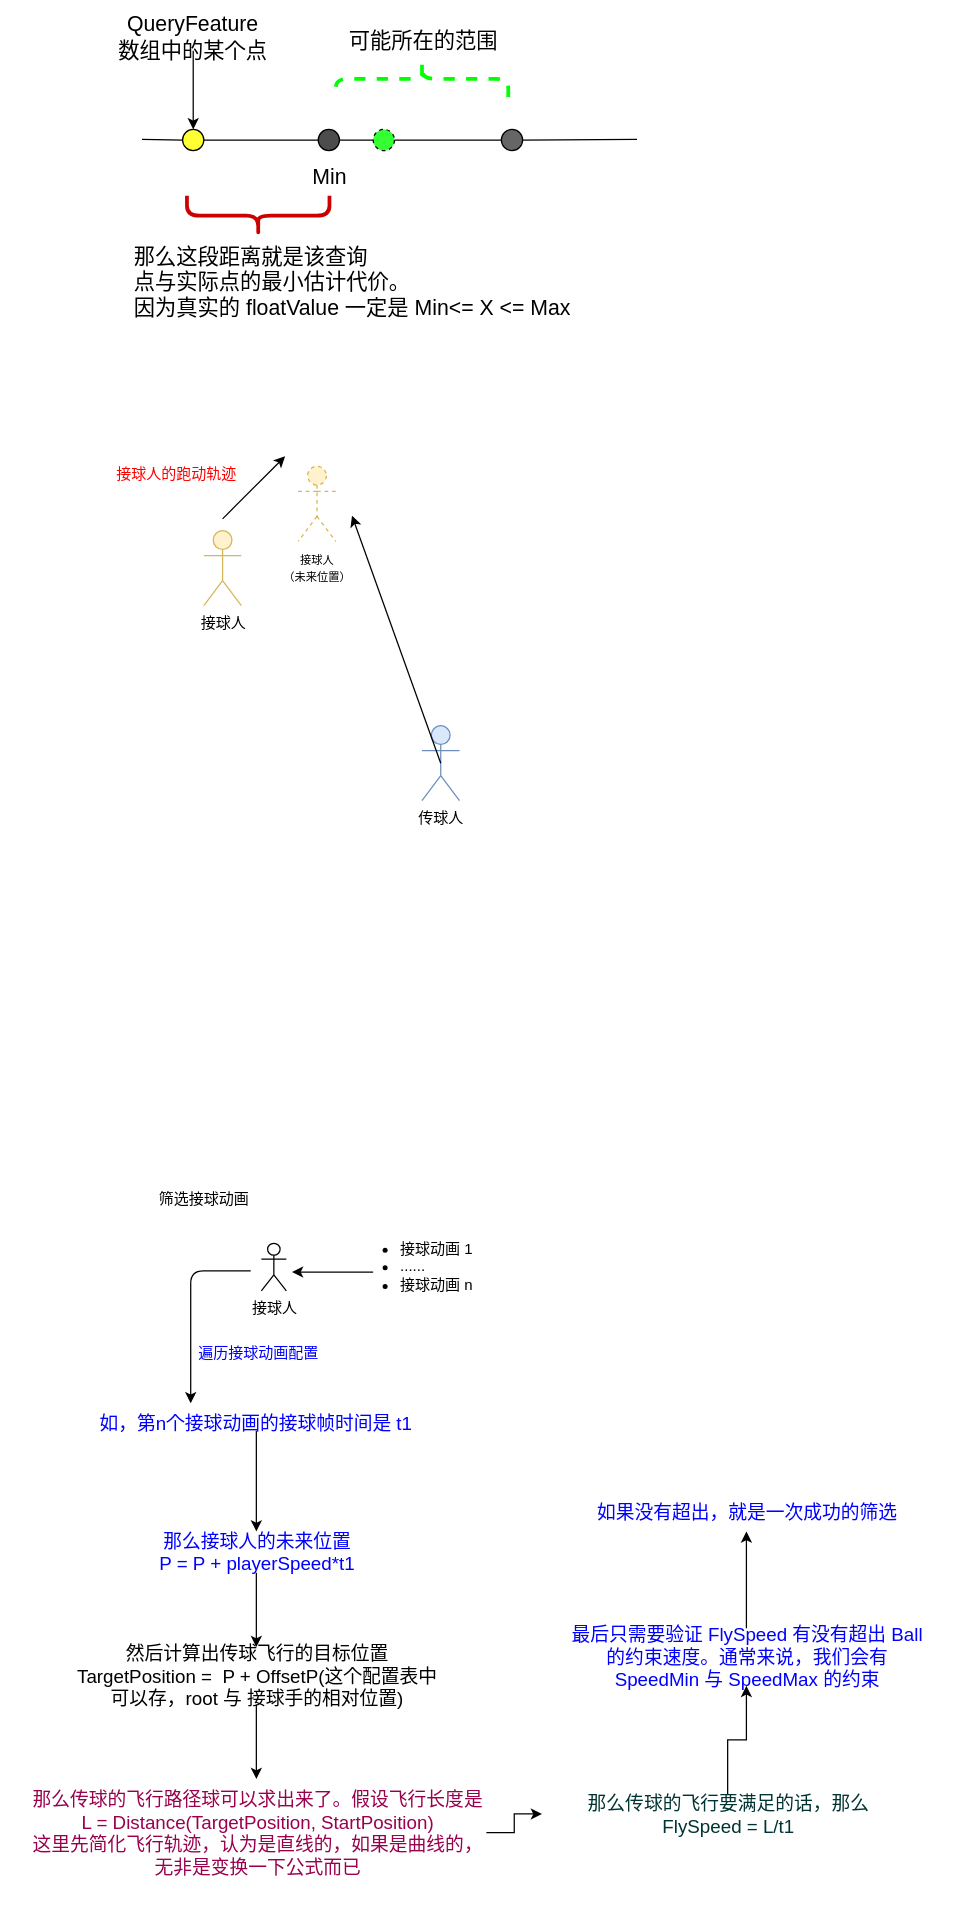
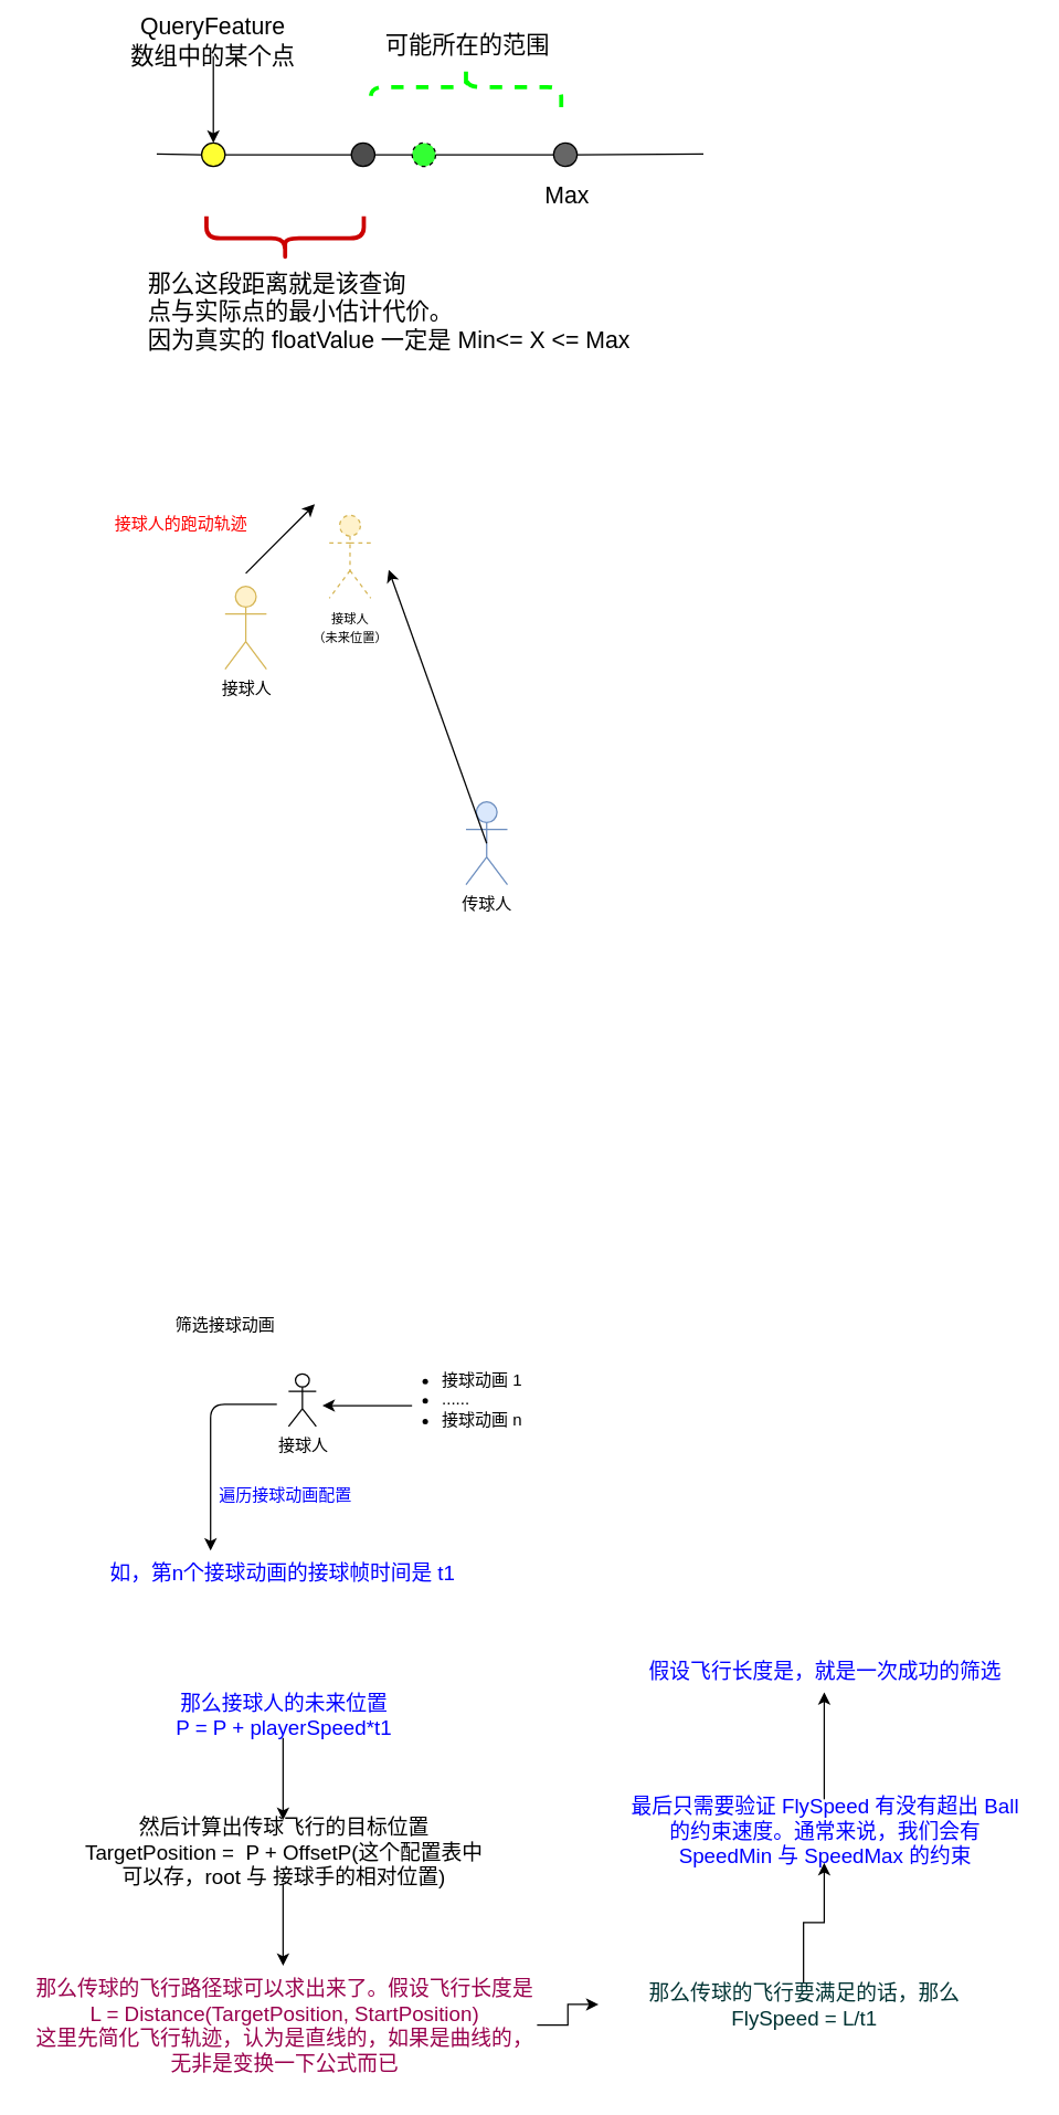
  <mxCell id="0" />
  <mxCell id="1" parent="0" />
  <mxCell id="2" value="" style="endArrow=none;html=1;" parent="1" source="5" edge="1"><mxGeometry width="50" height="50" relative="1" as="geometry"><mxPoint x="113" y="111" as="sourcePoint" /><mxPoint x="509" y="111" as="targetPoint" /></mxGeometry></mxCell>
  <mxCell id="3" value="" style="ellipse;whiteSpace=wrap;html=1;aspect=fixed;fillColor=#4D4D4D;" parent="1" vertex="1"><mxGeometry x="254" y="103" width="17" height="17" as="geometry" /></mxCell>
  <mxCell id="4" value="" style="endArrow=none;html=1;" parent="1" source="11" target="3" edge="1"><mxGeometry width="50" height="50" relative="1" as="geometry"><mxPoint x="113" y="111" as="sourcePoint" /><mxPoint x="553" y="111" as="targetPoint" /></mxGeometry></mxCell>
  <mxCell id="5" value="" style="ellipse;whiteSpace=wrap;html=1;aspect=fixed;fillColor=#666666;" parent="1" vertex="1"><mxGeometry x="400.5" y="103" width="17" height="17" as="geometry" /></mxCell>
  <mxCell id="6" value="" style="endArrow=none;html=1;" parent="1" source="15" target="5" edge="1"><mxGeometry width="50" height="50" relative="1" as="geometry"><mxPoint x="175" y="111.5" as="sourcePoint" /><mxPoint x="553" y="111" as="targetPoint" /></mxGeometry></mxCell>
- <mxCell id="7" value="Min&lt;br style=&quot;font-size: 17px;&quot;&gt;" style="text;html=1;resizable=0;points=[];autosize=1;align=center;verticalAlign=top;spacingTop=-6;fillColor=none;strokeColor=none;fontColor=#000000;fontSize=17;textDirection=ltr;" parent="1" vertex="1"><mxGeometry x="248" y="131" width="29" height="14" as="geometry" /></mxCell>
+ <mxCell id="8" value="Max" style="text;html=1;resizable=0;points=[];autosize=1;align=center;verticalAlign=top;spacingTop=-6;fillColor=none;strokeColor=none;fontColor=#000000;fontSize=17;textDirection=ltr;" parent="1" vertex="1"><mxGeometry x="388.5" y="131" width="42" height="18" as="geometry" /></mxCell>
  <mxCell id="9" value="" style="edgeStyle=orthogonalEdgeStyle;rounded=0;orthogonalLoop=1;jettySize=auto;html=1;fontSize=17;fontColor=none;entryX=0.5;entryY=0;entryDx=0;entryDy=0;" parent="1" source="10" target="11" edge="1"><mxGeometry relative="1" as="geometry"><mxPoint x="163" y="60" as="targetPoint" /></mxGeometry></mxCell>
  <mxCell id="10" value="QueryFeature&lt;br&gt;数组中的某个点" style="text;html=1;strokeColor=none;fillColor=none;align=center;verticalAlign=middle;whiteSpace=wrap;rounded=0;fontSize=17;fontColor=#000000;" parent="1" vertex="1"><mxGeometry x="82" y="20" width="144" height="20" as="geometry" /></mxCell>
  <mxCell id="11" value="" style="ellipse;whiteSpace=wrap;html=1;aspect=fixed;fillColor=#FFFF33;fontColor=none;noLabel=1;" parent="1" vertex="1"><mxGeometry x="145.5" y="103" width="17" height="17" as="geometry" /></mxCell>
  <mxCell id="12" value="" style="endArrow=none;html=1;" parent="1" target="11" edge="1"><mxGeometry width="50" height="50" relative="1" as="geometry"><mxPoint x="113" y="111" as="sourcePoint" /><mxPoint x="254" y="111.5" as="targetPoint" /></mxGeometry></mxCell>
  <mxCell id="13" value="" style="shape=curlyBracket;whiteSpace=wrap;html=1;rounded=1;fillColor=#FFFF33;fontSize=17;fontColor=none;align=center;direction=north;strokeColor=#CC0000;strokeWidth=3;" parent="1" vertex="1"><mxGeometry x="149" y="156" width="114" height="32" as="geometry" /></mxCell>
  <mxCell id="14" value="那么这段距离就是该查询&lt;br&gt;点与实际点的最小估计代价。&lt;br&gt;因为真实的 floatValue 一定是 Min&amp;lt;= X &amp;lt;= Max&lt;br&gt;" style="text;html=1;resizable=0;points=[];autosize=1;align=left;verticalAlign=top;spacingTop=-4;fontSize=17;fontColor=none;" parent="1" vertex="1"><mxGeometry x="105" y="193" width="359" height="60" as="geometry" /></mxCell>
  <mxCell id="15" value="" style="ellipse;whiteSpace=wrap;html=1;aspect=fixed;fillColor=#33FF33;fontColor=none;noLabel=1;dashed=1;" parent="1" vertex="1"><mxGeometry x="298" y="103" width="17" height="17" as="geometry" /></mxCell>
  <mxCell id="16" value="" style="endArrow=none;html=1;" parent="1" source="3" target="15" edge="1"><mxGeometry width="50" height="50" relative="1" as="geometry"><mxPoint x="271" y="111.5" as="sourcePoint" /><mxPoint x="400.5" y="111.5" as="targetPoint" /></mxGeometry></mxCell>
  <mxCell id="17" value="可能所在的范围" style="text;html=1;resizable=0;points=[];autosize=1;align=left;verticalAlign=top;spacingTop=-4;fontSize=17;fontColor=none;" parent="1" vertex="1"><mxGeometry x="277" y="20" width="129" height="20" as="geometry" /></mxCell>
  <mxCell id="18" value="" style="shape=curlyBracket;whiteSpace=wrap;html=1;rounded=1;dashed=1;strokeColor=#00FF00;strokeWidth=3;fillColor=#00CC00;fontSize=17;fontColor=none;align=center;direction=south;" parent="1" vertex="1"><mxGeometry x="268" y="48" width="138" height="29" as="geometry" /></mxCell>
  <mxCell id="19" value="接球人" style="shape=umlActor;verticalLabelPosition=bottom;labelBackgroundColor=#ffffff;verticalAlign=top;html=1;outlineConnect=0;fillColor=#fff2cc;strokeColor=#d6b656;" parent="1" vertex="1"><mxGeometry x="162.5" y="424" width="30" height="60" as="geometry" /></mxCell>
  <mxCell id="20" value="传球人" style="shape=umlActor;verticalLabelPosition=bottom;labelBackgroundColor=#ffffff;verticalAlign=top;html=1;outlineConnect=0;fillColor=#dae8fc;strokeColor=#6c8ebf;" parent="1" vertex="1"><mxGeometry x="337" y="580" width="30" height="60" as="geometry" /></mxCell>
  <mxCell id="21" value="" style="endArrow=classic;html=1;exitX=0.5;exitY=0.5;exitDx=0;exitDy=0;exitPerimeter=0;" parent="1" source="20" edge="1"><mxGeometry width="50" height="50" relative="1" as="geometry"><mxPoint x="82" y="730" as="sourcePoint" /><mxPoint x="281" y="412" as="targetPoint" /></mxGeometry></mxCell>
  <mxCell id="22" value="&lt;font style=&quot;font-size: 9px&quot;&gt;接球人&lt;br&gt;（未来位置）&lt;/font&gt;" style="shape=umlActor;verticalLabelPosition=bottom;labelBackgroundColor=#ffffff;verticalAlign=top;html=1;outlineConnect=0;dashed=1;fillColor=#fff2cc;strokeColor=#d6b656;" parent="1" vertex="1"><mxGeometry x="238" y="372.5" width="30" height="60" as="geometry" /></mxCell>
  <mxCell id="23" value="" style="endArrow=classic;html=1;" parent="1" edge="1"><mxGeometry width="50" height="50" relative="1" as="geometry"><mxPoint x="177.5" y="414.5" as="sourcePoint" /><mxPoint x="227.5" y="364.5" as="targetPoint" /></mxGeometry></mxCell>
- <mxCell id="24" value="接球人的跑动轨迹" style="text;html=1;strokeColor=none;fillColor=none;align=center;verticalAlign=middle;whiteSpace=wrap;rounded=0;dashed=1;fontColor=#FF0000;" parent="1" vertex="1"><mxGeometry x="82" y="372.5" width="118" height="12" as="geometry" /></mxCell>
+ <mxCell id="24" value="接球人的跑动轨迹" style="text;html=1;strokeColor=none;fillColor=none;align=center;verticalAlign=middle;whiteSpace=wrap;rounded=0;dashed=1;fontColor=#FF0000;" parent="1" vertex="1"><mxGeometry x="72" y="372.5" width="118" height="12" as="geometry" /></mxCell>
  <mxCell id="25" value="筛选接球动画" style="text;html=1;strokeColor=none;fillColor=none;align=center;verticalAlign=middle;whiteSpace=wrap;rounded=0;dashed=1;fontColor=#000000;" vertex="1" parent="1"><mxGeometry x="116.5" y="953" width="92" height="12" as="geometry" /></mxCell>
  <mxCell id="26" value="接球人" style="shape=umlActor;verticalLabelPosition=bottom;labelBackgroundColor=#ffffff;verticalAlign=top;html=1;outlineConnect=0;fontColor=#000000;" vertex="1" parent="1"><mxGeometry x="208.5" y="994" width="20" height="38" as="geometry" /></mxCell>
  <mxCell id="27" value="&lt;ul&gt;&lt;li&gt;接球动画 1&lt;/li&gt;&lt;li&gt;......&lt;/li&gt;&lt;li&gt;接球动画 n&lt;/li&gt;&lt;/ul&gt;" style="text;strokeColor=none;fillColor=none;html=1;whiteSpace=wrap;verticalAlign=middle;overflow=hidden;fontColor=#000000;" vertex="1" parent="1"><mxGeometry x="277.5" y="973" width="140" height="80" as="geometry" /></mxCell>
  <mxCell id="28" value="" style="endArrow=classic;html=1;fontColor=#000000;exitX=0.146;exitY=0.55;exitDx=0;exitDy=0;exitPerimeter=0;" edge="1" parent="1" source="27"><mxGeometry width="50" height="50" relative="1" as="geometry"><mxPoint x="82" y="1124" as="sourcePoint" /><mxPoint x="233" y="1017" as="targetPoint" /></mxGeometry></mxCell>
  <mxCell id="29" value="" style="endArrow=classic;html=1;fontColor=#000000;" edge="1" parent="1"><mxGeometry width="50" height="50" relative="1" as="geometry"><mxPoint x="200" y="1016" as="sourcePoint" /><mxPoint x="152" y="1122" as="targetPoint" /><Array as="points"><mxPoint x="152" y="1016" /></Array></mxGeometry></mxCell>
  <mxCell id="30" value="遍历接球动画配置" style="text;html=1;strokeColor=none;fillColor=none;align=center;verticalAlign=middle;whiteSpace=wrap;rounded=0;fontColor=#0000FF;" vertex="1" parent="1"><mxGeometry x="154" y="1078" width="105" height="7" as="geometry" /></mxCell>
- <mxCell id="31" value="" style="edgeStyle=orthogonalEdgeStyle;rounded=0;orthogonalLoop=1;jettySize=auto;html=1;fontSize=15;fontColor=#0000FF;" edge="1" parent="1" source="32" target="34"><mxGeometry relative="1" as="geometry" /></mxCell>
  <mxCell id="32" value="如，第n个接球动画的接球帧时间是 t1" style="text;html=1;strokeColor=none;fillColor=none;align=center;verticalAlign=middle;whiteSpace=wrap;rounded=0;fontColor=#0000FF;fontSize=15;" vertex="1" parent="1"><mxGeometry x="66" y="1131" width="277" height="13" as="geometry" /></mxCell>
  <mxCell id="33" value="" style="edgeStyle=orthogonalEdgeStyle;rounded=0;orthogonalLoop=1;jettySize=auto;html=1;fontSize=15;fontColor=#0000FF;" edge="1" parent="1" source="34" target="36"><mxGeometry relative="1" as="geometry" /></mxCell>
  <mxCell id="34" value="那么接球人的未来位置&lt;br&gt;P = P + playerSpeed*t1" style="text;html=1;strokeColor=none;fillColor=none;align=center;verticalAlign=middle;whiteSpace=wrap;rounded=0;fontColor=#0000FF;fontSize=15;spacing=4;spacingLeft=2;" vertex="1" parent="1"><mxGeometry x="66" y="1224.5" width="277" height="33" as="geometry" /></mxCell>
  <mxCell id="35" value="" style="edgeStyle=orthogonalEdgeStyle;rounded=0;orthogonalLoop=1;jettySize=auto;html=1;fontSize=15;fontColor=#0000FF;" edge="1" parent="1" source="36" target="38"><mxGeometry relative="1" as="geometry" /></mxCell>
  <mxCell id="36" value="然后计算出传球飞行的目标位置&lt;br&gt;TargetPosition =&amp;nbsp; P + OffsetP(这个配置表中可以存，root 与 接球手的相对位置)" style="text;html=1;strokeColor=none;fillColor=none;align=center;verticalAlign=middle;whiteSpace=wrap;rounded=0;fontColor=#000000;fontSize=15;spacing=4;spacingLeft=2;" vertex="1" parent="1"><mxGeometry x="56" y="1317" width="297" height="46" as="geometry" /></mxCell>
  <mxCell id="37" value="" style="edgeStyle=orthogonalEdgeStyle;rounded=0;orthogonalLoop=1;jettySize=auto;html=1;fontSize=15;fontColor=#0000FF;" edge="1" parent="1" source="38" target="40"><mxGeometry relative="1" as="geometry" /></mxCell>
  <mxCell id="38" value="那么传球的飞行路径球可以求出来了。假设飞行长度是 L = Distance(TargetPosition, StartPosition)&lt;br&gt;这里先简化飞行轨迹，认为是直线的，如果是曲线的，无非是变换一下公式而已" style="text;html=1;strokeColor=none;fillColor=none;align=center;verticalAlign=middle;whiteSpace=wrap;rounded=0;fontColor=#99004D;fontSize=15;spacing=4;spacingLeft=2;" vertex="1" parent="1"><mxGeometry x="20.5" y="1422.5" width="368" height="86" as="geometry" /></mxCell>
  <mxCell id="39" value="" style="edgeStyle=orthogonalEdgeStyle;rounded=0;orthogonalLoop=1;jettySize=auto;html=1;fontSize=15;fontColor=#0000FF;" edge="1" parent="1" source="40" target="42"><mxGeometry relative="1" as="geometry" /></mxCell>
  <mxCell id="40" value="那么传球的飞行要满足的话，那么&lt;br&gt;FlySpeed = L/t1" style="text;html=1;strokeColor=none;fillColor=none;align=center;verticalAlign=middle;whiteSpace=wrap;rounded=0;fontColor=#003333;fontSize=15;spacing=4;spacingLeft=2;" vertex="1" parent="1"><mxGeometry x="433" y="1434.5" width="297" height="32" as="geometry" /></mxCell>
  <mxCell id="41" value="" style="edgeStyle=orthogonalEdgeStyle;rounded=0;orthogonalLoop=1;jettySize=auto;html=1;fontSize=15;fontColor=#0000FF;" edge="1" parent="1" source="42" target="43"><mxGeometry relative="1" as="geometry" /></mxCell>
  <mxCell id="42" value="最后只需要验证 FlySpeed 有没有超出 Ball 的约束速度。通常来说，我们会有 SpeedMin 与 SpeedMax 的约束" style="text;html=1;strokeColor=none;fillColor=none;align=center;verticalAlign=middle;whiteSpace=wrap;rounded=0;fontColor=#0000FF;fontSize=15;spacing=4;spacingLeft=2;" vertex="1" parent="1"><mxGeometry x="448" y="1302" width="297" height="46" as="geometry" /></mxCell>
- <mxCell id="43" value="如果没有超出，就是一次成功的筛选" style="text;html=1;strokeColor=none;fillColor=none;align=center;verticalAlign=middle;whiteSpace=wrap;rounded=0;fontColor=#0000FF;fontSize=15;spacing=4;spacingLeft=2;" vertex="1" parent="1"><mxGeometry x="448" y="1192.5" width="297" height="32" as="geometry" /></mxCell>
+ <mxCell id="43" value="假设飞行长度是，就是一次成功的筛选" style="text;html=1;strokeColor=none;fillColor=none;align=center;verticalAlign=middle;whiteSpace=wrap;rounded=0;fontColor=#0000FF;fontSize=15;spacing=4;spacingLeft=2;" vertex="1" parent="1"><mxGeometry x="448" y="1192.5" width="297" height="32" as="geometry" /></mxCell>
